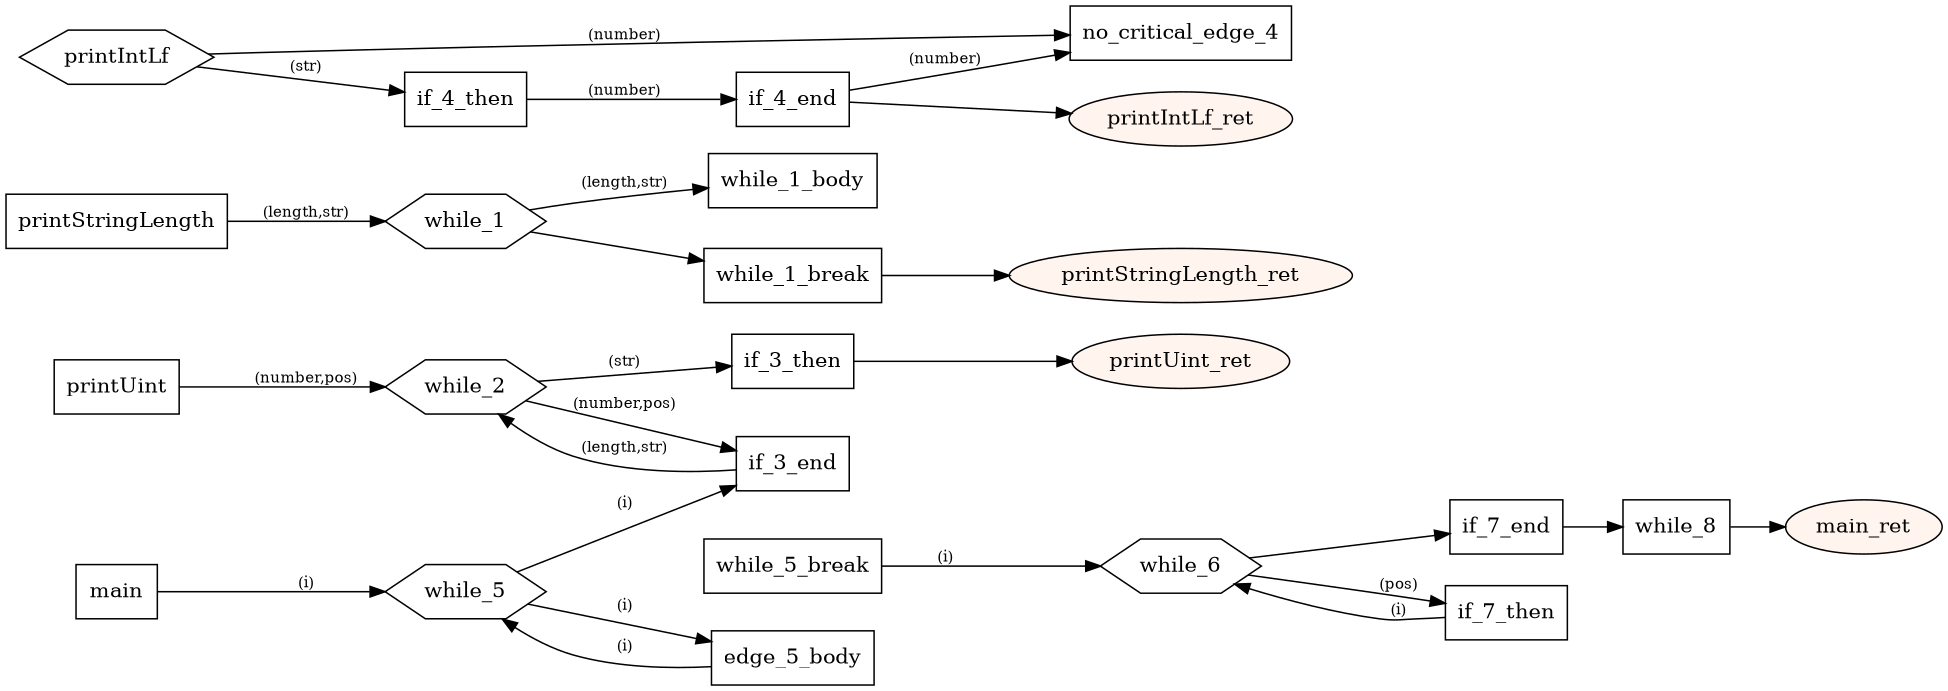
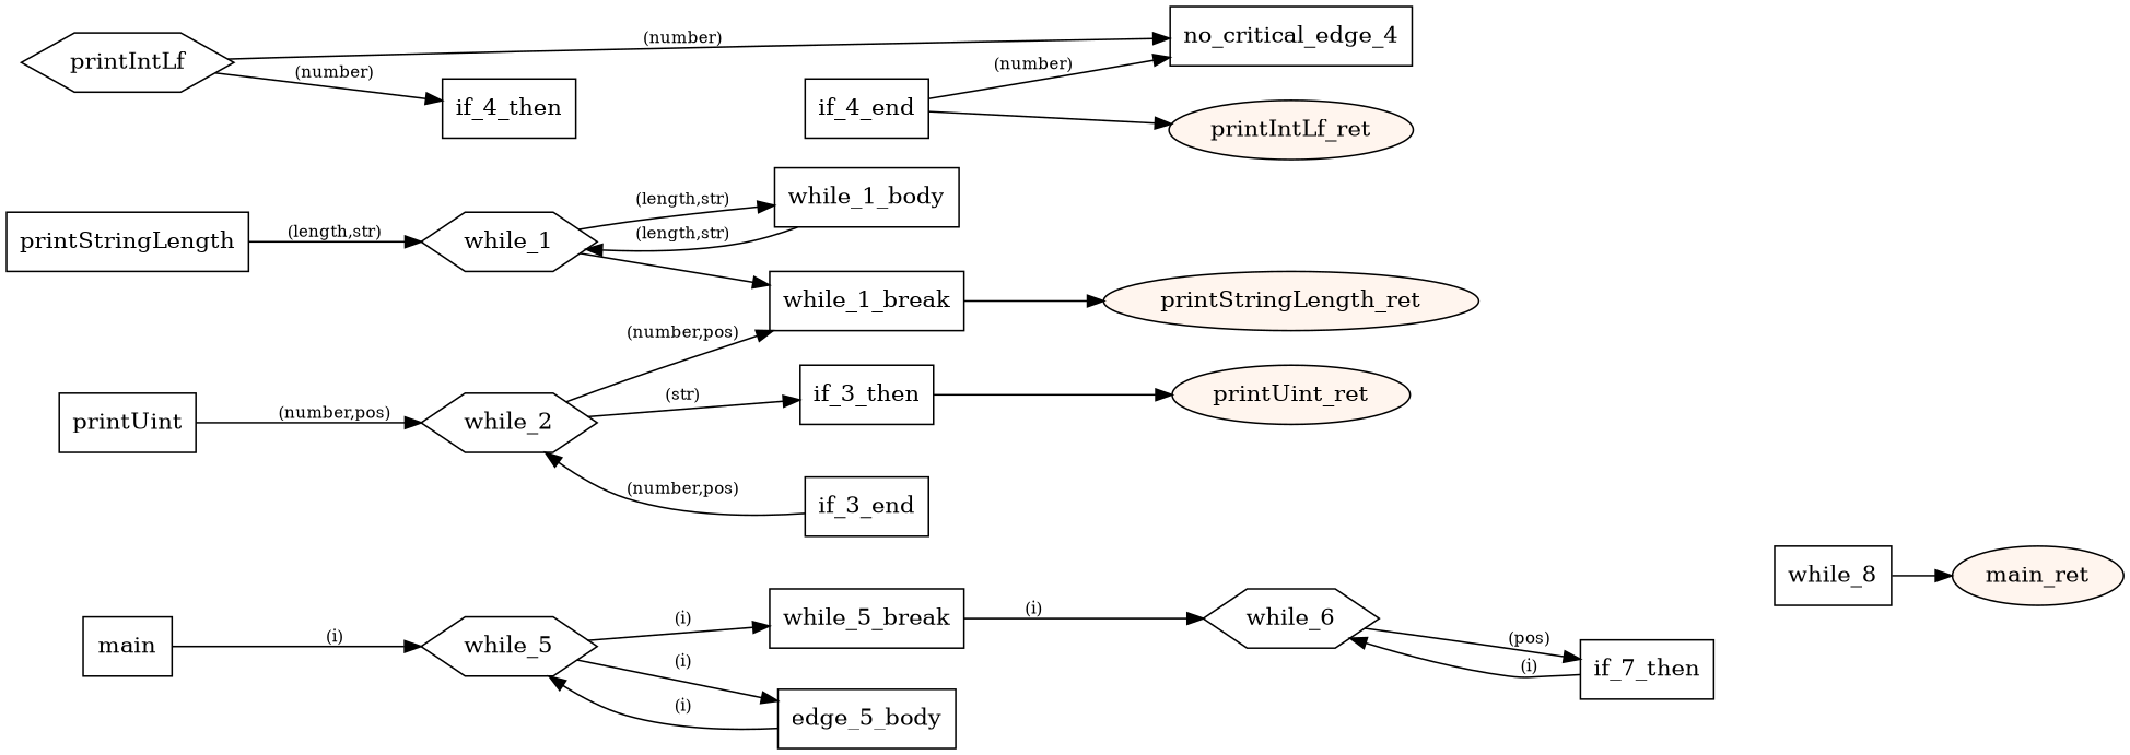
  digraph {
    rankdir=LR
    node [shape=box]
    edge [fontsize="10pt"]
    n1 [label=printStringLength]
    n2 [label=while_1 shape=hexagon]
    n3 [label=while_1_break]
    n4 [label=while_1_body]
    n5 [fillcolor="#fff5ee" label=printStringLength_ret shape=oval style=filled]
    n6 [label=printUint]
    n7 [label=while_2 shape=hexagon]
    n8 [label=if_3_end]
    n9 [label=if_3_then]
    n10 [fillcolor="#fff5ee" label=printUint_ret shape=oval style=filled]
    n11 [label=printIntLf shape=hexagon]
    n12 [label=no_critical_edge_4]
    n13 [label=if_4_then]
    n14 [label=if_4_end]
    n15 [fillcolor="#fff5ee" label=printIntLf_ret shape=oval style=filled]
    n16 [label=main]
    n17 [label=while_5 shape=hexagon]
    n18 [label=while_5_break]
    n19 [label=edge_5_body]
    n20 [label=while_6 shape=hexagon]
-   n21 [label=if_7_end]
    n22 [label=if_7_then]
    n23 [label=while_8]
    n24 [fillcolor="#fff5ee" label=main_ret shape=oval style=filled]
    subgraph sub_1 {
      n1
      n2
      n3
      n4
      n5
    }
    subgraph sub_2 {
      n6
      n7
      n8
      n9
      n10
    }
    subgraph sub_3 {
      n11
      n12
      n13
      n14
      n15
    }
    subgraph sub_4 {
      n16
      n17
      n18
      n19
      n20
-     n21
      n22
      n23
      n24
    }
    n1 -> n2 [label="(length,str)"]
    n2 -> n3
    n2 -> n4 [label="(length,str)"]
    n3 -> n5
+   n4 -> n2 [label="(length,str)"]
    n6 -> n7 [label="(number,pos)"]
-   n7 -> n8 [label="(number,pos)"]
+   n7 -> n3 [label="(number,pos)"]
    n7 -> n9 [label="(str)"]
-   n8 -> n7 [label="(length,str)"]
+   n8 -> n7 [label="(number,pos)"]
    n9 -> n10
    n11 -> n12 [label="(number)"]
-   n11 -> n13 [label="(str)"]
-   n13 -> n14 [label="(number)"]
+   n11 -> n13 [label="(number)"]
    n14 -> n12 [label="(number)"]
    n14 -> n15
    n16 -> n17 [label="(i)"]
-   n17 -> n8 [label="(i)"]
+   n17 -> n18 [label="(i)"]
    n17 -> n19 [label="(i)"]
    n18 -> n20 [label="(i)"]
    n19 -> n17 [label="(i)"]
-   n20 -> n21
    n20 -> n22 [label="(pos)"]
-   n21 -> n23
    n22 -> n20 [label="(i)"]
    n23 -> n24
  }
